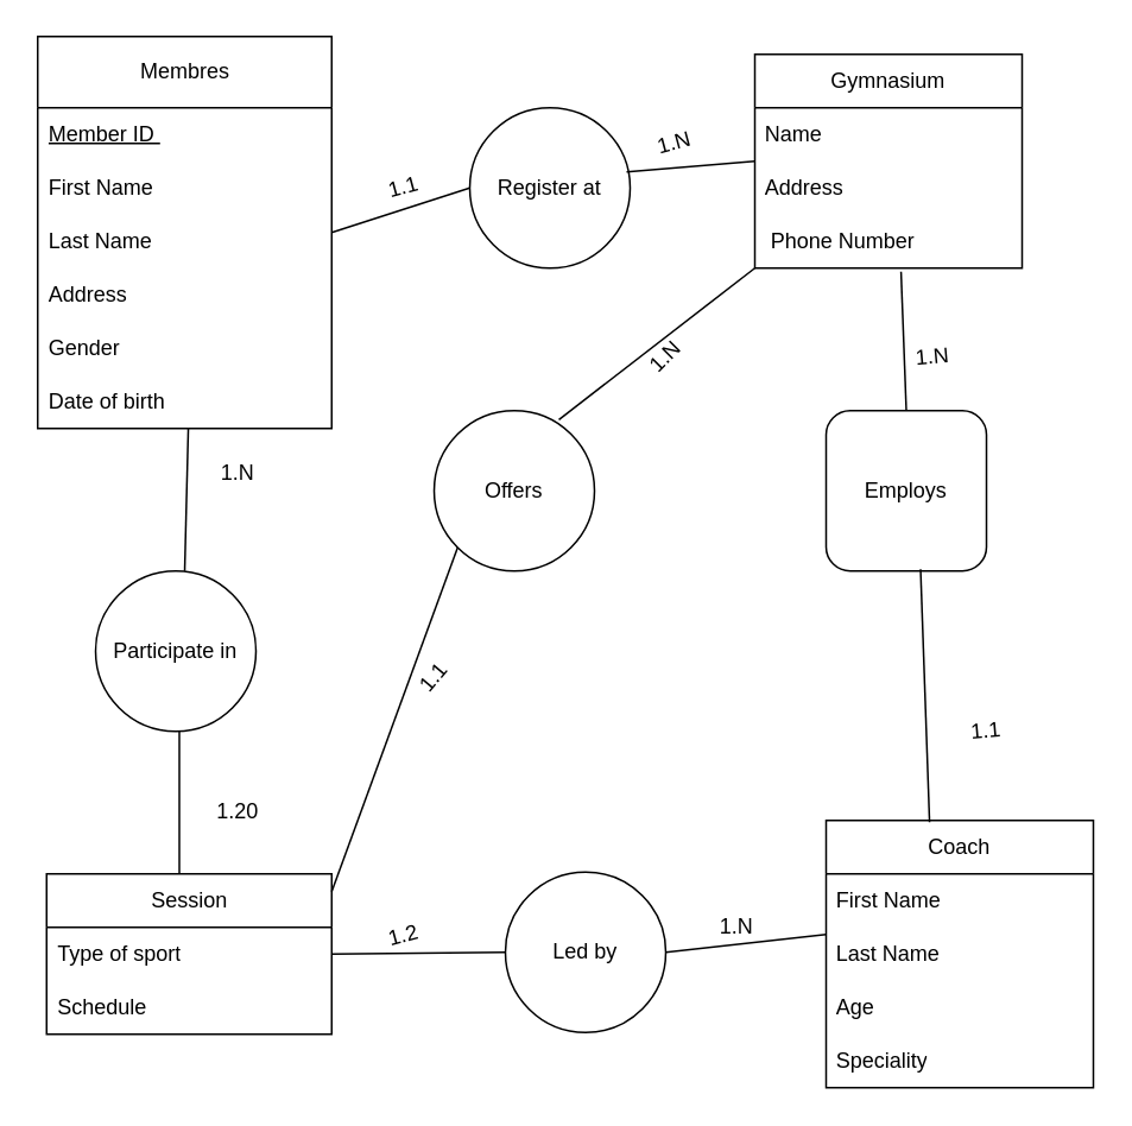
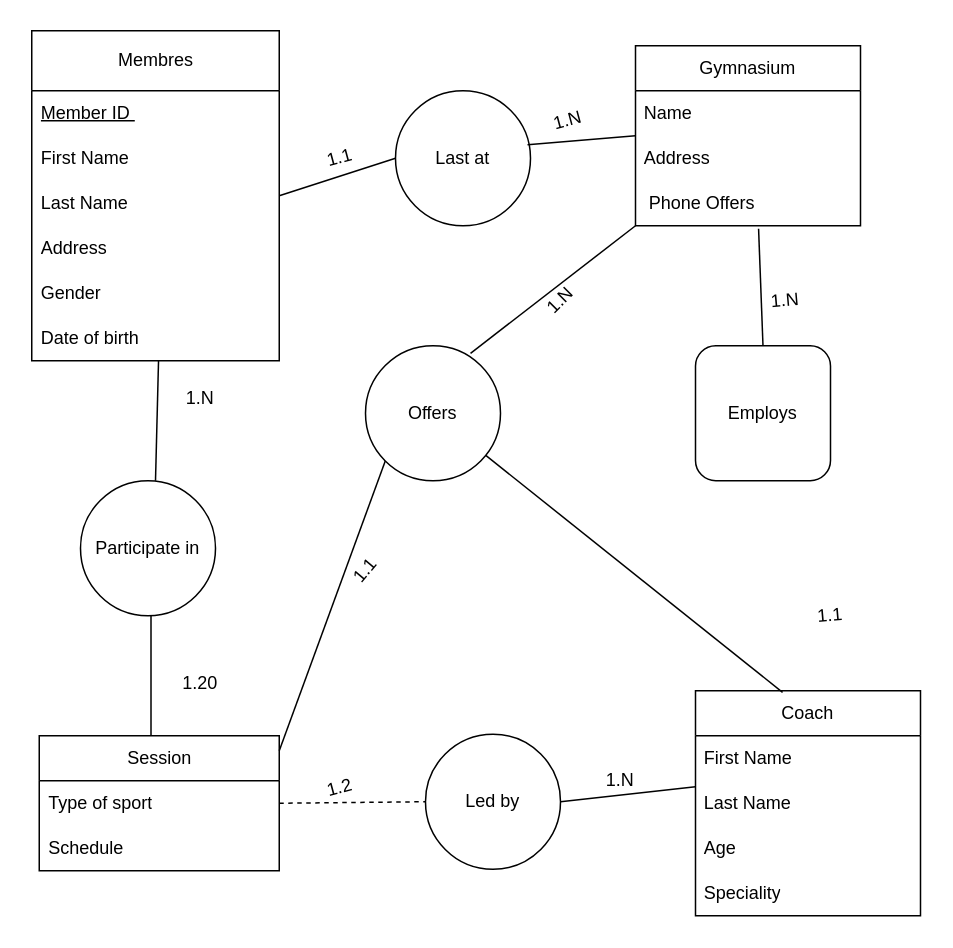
  <mxCell id="0" />
  <mxCell id="1" parent="0" />
  <mxCell id="2" value="Membres" style="swimlane;fontStyle=0;childLayout=stackLayout;horizontal=1;startSize=40;horizontalStack=0;resizeParent=1;resizeParentMax=0;resizeLast=0;collapsible=1;marginBottom=0;whiteSpace=wrap;html=1;direction=east;perimeterSpacing=6;" parent="1" vertex="1"><mxGeometry x="20.5" y="20" width="165" height="220" as="geometry"><mxRectangle x="410" y="81" width="90" height="40" as="alternateBounds" /></mxGeometry></mxCell>
  <mxCell id="3" value="&lt;u&gt;Member ID&amp;nbsp;&lt;/u&gt;" style="text;strokeColor=none;fillColor=none;align=left;verticalAlign=middle;spacingLeft=4;spacingRight=4;overflow=hidden;points=[[0,0.5],[1,0.5]];portConstraint=eastwest;rotatable=0;whiteSpace=wrap;html=1;" vertex="1" parent="2"><mxGeometry y="40" width="165" height="30" as="geometry" /></mxCell>
  <mxCell id="4" value="First Name" style="text;strokeColor=none;fillColor=none;align=left;verticalAlign=middle;spacingLeft=4;spacingRight=4;overflow=hidden;points=[[0,0.5],[1,0.5]];portConstraint=eastwest;rotatable=0;whiteSpace=wrap;html=1;" parent="2" vertex="1"><mxGeometry y="70" width="165" height="30" as="geometry" /></mxCell>
  <mxCell id="5" value="Last Name" style="text;strokeColor=none;fillColor=none;align=left;verticalAlign=middle;spacingLeft=4;spacingRight=4;overflow=hidden;points=[[0,0.5],[1,0.5]];portConstraint=eastwest;rotatable=0;whiteSpace=wrap;html=1;" parent="2" vertex="1"><mxGeometry y="100" width="165" height="30" as="geometry" /></mxCell>
  <mxCell id="6" value="Address" style="text;strokeColor=none;fillColor=none;align=left;verticalAlign=middle;spacingLeft=4;spacingRight=4;overflow=hidden;points=[[0,0.5],[1,0.5]];portConstraint=eastwest;rotatable=0;whiteSpace=wrap;html=1;" parent="2" vertex="1"><mxGeometry y="130" width="165" height="30" as="geometry" /></mxCell>
  <mxCell id="7" value="Gender" style="text;strokeColor=none;fillColor=none;align=left;verticalAlign=middle;spacingLeft=4;spacingRight=4;overflow=hidden;points=[[0,0.5],[1,0.5]];portConstraint=eastwest;rotatable=0;whiteSpace=wrap;html=1;" vertex="1" parent="2"><mxGeometry y="160" width="165" height="30" as="geometry" /></mxCell>
  <mxCell id="8" value="Date of birth" style="text;strokeColor=none;fillColor=none;align=left;verticalAlign=middle;spacingLeft=4;spacingRight=4;overflow=hidden;points=[[0,0.5],[1,0.5]];portConstraint=eastwest;rotatable=0;whiteSpace=wrap;html=1;" vertex="1" parent="2"><mxGeometry y="190" width="165" height="30" as="geometry" /></mxCell>
  <mxCell id="9" value="Gymnasium" style="swimlane;fontStyle=0;childLayout=stackLayout;horizontal=1;startSize=30;horizontalStack=0;resizeParent=1;resizeParentMax=0;resizeLast=0;collapsible=1;marginBottom=0;whiteSpace=wrap;html=1;" parent="1" vertex="1"><mxGeometry x="423" y="30" width="150" height="120" as="geometry"><mxRectangle x="280" y="80" width="100" height="30" as="alternateBounds" /></mxGeometry></mxCell>
  <mxCell id="10" value="Name" style="text;strokeColor=none;fillColor=none;align=left;verticalAlign=middle;spacingLeft=4;spacingRight=4;overflow=hidden;points=[[0,0.5],[1,0.5]];portConstraint=eastwest;rotatable=0;whiteSpace=wrap;html=1;" vertex="1" parent="9"><mxGeometry y="30" width="150" height="30" as="geometry" /></mxCell>
  <mxCell id="11" value="Address" style="text;strokeColor=none;fillColor=none;align=left;verticalAlign=middle;spacingLeft=4;spacingRight=4;overflow=hidden;points=[[0,0.5],[1,0.5]];portConstraint=eastwest;rotatable=0;whiteSpace=wrap;html=1;" parent="9" vertex="1"><mxGeometry y="60" width="150" height="30" as="geometry" /></mxCell>
- <mxCell id="12" value="&amp;nbsp;Phone Number" style="text;strokeColor=none;fillColor=none;align=left;verticalAlign=middle;spacingLeft=4;spacingRight=4;overflow=hidden;points=[[0,0.5],[1,0.5]];portConstraint=eastwest;rotatable=0;whiteSpace=wrap;html=1;" parent="9" vertex="1"><mxGeometry y="90" width="150" height="30" as="geometry" /></mxCell>
+ <mxCell id="12" value="&amp;nbsp;Phone Offers" style="text;strokeColor=none;fillColor=none;align=left;verticalAlign=middle;spacingLeft=4;spacingRight=4;overflow=hidden;points=[[0,0.5],[1,0.5]];portConstraint=eastwest;rotatable=0;whiteSpace=wrap;html=1;" parent="9" vertex="1"><mxGeometry y="90" width="150" height="30" as="geometry" /></mxCell>
  <mxCell id="13" value="Session" style="swimlane;fontStyle=0;childLayout=stackLayout;horizontal=1;startSize=30;horizontalStack=0;resizeParent=1;resizeParentMax=0;resizeLast=0;collapsible=1;marginBottom=0;whiteSpace=wrap;html=1;" vertex="1" parent="1"><mxGeometry x="25.5" y="490" width="160" height="90" as="geometry" /></mxCell>
  <mxCell id="14" value="Type of sport" style="text;strokeColor=none;fillColor=none;align=left;verticalAlign=middle;spacingLeft=4;spacingRight=4;overflow=hidden;points=[[0,0.5],[1,0.5]];portConstraint=eastwest;rotatable=0;whiteSpace=wrap;html=1;" vertex="1" parent="13"><mxGeometry y="30" width="160" height="30" as="geometry" /></mxCell>
  <mxCell id="15" value="Schedule" style="text;strokeColor=none;fillColor=none;align=left;verticalAlign=middle;spacingLeft=4;spacingRight=4;overflow=hidden;points=[[0,0.5],[1,0.5]];portConstraint=eastwest;rotatable=0;whiteSpace=wrap;html=1;" vertex="1" parent="13"><mxGeometry y="60" width="160" height="30" as="geometry" /></mxCell>
  <mxCell id="16" value="Coach" style="swimlane;fontStyle=0;childLayout=stackLayout;horizontal=1;startSize=30;horizontalStack=0;resizeParent=1;resizeParentMax=0;resizeLast=0;collapsible=1;marginBottom=0;whiteSpace=wrap;html=1;" vertex="1" parent="1"><mxGeometry x="463" y="460" width="150" height="150" as="geometry" /></mxCell>
  <mxCell id="17" value="First Name" style="text;strokeColor=none;fillColor=none;align=left;verticalAlign=middle;spacingLeft=4;spacingRight=4;overflow=hidden;points=[[0,0.5],[1,0.5]];portConstraint=eastwest;rotatable=0;whiteSpace=wrap;html=1;" vertex="1" parent="16"><mxGeometry y="30" width="150" height="30" as="geometry" /></mxCell>
  <mxCell id="18" value="Last Name" style="text;strokeColor=none;fillColor=none;align=left;verticalAlign=middle;spacingLeft=4;spacingRight=4;overflow=hidden;points=[[0,0.5],[1,0.5]];portConstraint=eastwest;rotatable=0;whiteSpace=wrap;html=1;" vertex="1" parent="16"><mxGeometry y="60" width="150" height="30" as="geometry" /></mxCell>
  <mxCell id="19" value="Age" style="text;strokeColor=none;fillColor=none;align=left;verticalAlign=middle;spacingLeft=4;spacingRight=4;overflow=hidden;points=[[0,0.5],[1,0.5]];portConstraint=eastwest;rotatable=0;whiteSpace=wrap;html=1;" vertex="1" parent="16"><mxGeometry y="90" width="150" height="30" as="geometry" /></mxCell>
  <mxCell id="20" value="Speciality" style="text;strokeColor=none;fillColor=none;align=left;verticalAlign=middle;spacingLeft=4;spacingRight=4;overflow=hidden;points=[[0,0.5],[1,0.5]];portConstraint=eastwest;rotatable=0;whiteSpace=wrap;html=1;" vertex="1" parent="16"><mxGeometry y="120" width="150" height="30" as="geometry" /></mxCell>
- <mxCell id="21" value="Register at" style="ellipse;whiteSpace=wrap;html=1;aspect=fixed;" vertex="1" parent="1"><mxGeometry x="263" y="60" width="90" height="90" as="geometry" /></mxCell>
+ <mxCell id="21" value="Last at" style="ellipse;whiteSpace=wrap;html=1;aspect=fixed;" vertex="1" parent="1"><mxGeometry x="263" y="60" width="90" height="90" as="geometry" /></mxCell>
  <mxCell id="22" value="" style="endArrow=none;html=1;exitX=0.978;exitY=0.4;exitDx=0;exitDy=0;exitPerimeter=0;" edge="1" parent="1" source="21"><mxGeometry width="50" height="50" relative="1" as="geometry"><mxPoint x="373" y="140" as="sourcePoint" /><mxPoint x="423" y="90" as="targetPoint" /></mxGeometry></mxCell>
  <mxCell id="23" value="" style="endArrow=none;html=1;entryX=0;entryY=0.5;entryDx=0;entryDy=0;" edge="1" parent="1" target="21"><mxGeometry width="50" height="50" relative="1" as="geometry"><mxPoint x="185.5" y="130" as="sourcePoint" /><mxPoint x="235.5" y="80" as="targetPoint" /></mxGeometry></mxCell>
  <mxCell id="24" value="Led by" style="ellipse;whiteSpace=wrap;html=1;aspect=fixed;" vertex="1" parent="1"><mxGeometry x="283" y="489" width="90" height="90" as="geometry" /></mxCell>
- <mxCell id="25" value="" style="endArrow=none;html=1;entryX=0;entryY=0.5;entryDx=0;entryDy=0;exitX=1;exitY=0.5;exitDx=0;exitDy=0;" edge="1" parent="1" source="14" target="24"><mxGeometry width="50" height="50" relative="1" as="geometry"><mxPoint x="185.5" y="375" as="sourcePoint" /><mxPoint x="263" y="350" as="targetPoint" /></mxGeometry></mxCell>
+ <mxCell id="25" value="" style="endArrow=none;html=1;entryX=0;entryY=0.5;entryDx=0;entryDy=0;exitX=1;exitY=0.5;exitDx=0;exitDy=0;dashed=1;" edge="1" parent="1" source="14" target="24"><mxGeometry width="50" height="50" relative="1" as="geometry"><mxPoint x="185.5" y="375" as="sourcePoint" /><mxPoint x="263" y="350" as="targetPoint" /></mxGeometry></mxCell>
  <mxCell id="26" value="" style="endArrow=none;html=1;exitX=1;exitY=0.5;exitDx=0;exitDy=0;entryX=0;entryY=0.133;entryDx=0;entryDy=0;entryPerimeter=0;" edge="1" parent="1" source="24" target="18"><mxGeometry width="50" height="50" relative="1" as="geometry"><mxPoint x="353" y="352.5" as="sourcePoint" /><mxPoint x="423" y="337.5" as="targetPoint" /></mxGeometry></mxCell>
  <mxCell id="27" value="1.20" style="text;html=1;strokeColor=none;fillColor=none;align=center;verticalAlign=middle;whiteSpace=wrap;rounded=0;rotation=0;" vertex="1" parent="1"><mxGeometry x="103" y="440" width="60" height="30" as="geometry" /></mxCell>
  <mxCell id="28" value="1.N" style="text;html=1;strokeColor=none;fillColor=none;align=center;verticalAlign=middle;whiteSpace=wrap;rounded=0;rotation=0;" vertex="1" parent="1"><mxGeometry x="383" y="510" width="60" height="20" as="geometry" /></mxCell>
  <mxCell id="29" value="" style="endArrow=none;html=1;exitX=1;exitY=0.5;exitDx=0;exitDy=0;" edge="1" parent="1"><mxGeometry width="50" height="50" relative="1" as="geometry"><mxPoint x="99.98" y="490" as="sourcePoint" /><mxPoint x="100" y="400" as="targetPoint" /></mxGeometry></mxCell>
  <mxCell id="30" value="Participate in" style="ellipse;whiteSpace=wrap;html=1;aspect=fixed;" vertex="1" parent="1"><mxGeometry x="53" y="320" width="90" height="90" as="geometry" /></mxCell>
  <mxCell id="31" value="" style="endArrow=none;html=1;" edge="1" parent="1"><mxGeometry width="50" height="50" relative="1" as="geometry"><mxPoint x="103" y="320" as="sourcePoint" /><mxPoint x="105.02" y="240" as="targetPoint" /></mxGeometry></mxCell>
  <mxCell id="32" value="1.2" style="text;html=1;strokeColor=none;fillColor=none;align=center;verticalAlign=middle;whiteSpace=wrap;rounded=0;rotation=-15;" vertex="1" parent="1"><mxGeometry x="195.5" y="510" width="60" height="30" as="geometry" /></mxCell>
  <mxCell id="33" value="1.N" style="text;html=1;strokeColor=none;fillColor=none;align=center;verticalAlign=middle;whiteSpace=wrap;rounded=0;rotation=0;" vertex="1" parent="1"><mxGeometry x="103" y="250" width="60" height="30" as="geometry" /></mxCell>
  <mxCell id="34" value="1.1" style="text;html=1;strokeColor=none;fillColor=none;align=center;verticalAlign=middle;whiteSpace=wrap;rounded=0;rotation=-15;" vertex="1" parent="1"><mxGeometry x="195.5" y="90" width="60" height="30" as="geometry" /></mxCell>
  <mxCell id="35" value="1.N" style="text;html=1;strokeColor=none;fillColor=none;align=center;verticalAlign=middle;whiteSpace=wrap;rounded=0;rotation=-5;" vertex="1" parent="1"><mxGeometry x="493" y="190" width="60" height="20" as="geometry" /></mxCell>
  <mxCell id="36" value="" style="endArrow=none;html=1;exitX=0.5;exitY=0;exitDx=0;exitDy=0;entryX=0.547;entryY=1.067;entryDx=0;entryDy=0;entryPerimeter=0;" edge="1" parent="1" source="37" target="12"><mxGeometry width="50" height="50" relative="1" as="geometry"><mxPoint x="483" y="230" as="sourcePoint" /><mxPoint x="485.02" y="150" as="targetPoint" /></mxGeometry></mxCell>
  <mxCell id="37" value="Employs" style="whiteSpace=wrap;html=1;aspect=fixed;rounded=1;" vertex="1" parent="1"><mxGeometry x="463" y="230" width="90" height="90" as="geometry" /></mxCell>
- <mxCell id="38" value="" style="endArrow=none;html=1;entryX=0.589;entryY=0.989;entryDx=0;entryDy=0;entryPerimeter=0;exitX=0.387;exitY=0.007;exitDx=0;exitDy=0;exitPerimeter=0;" edge="1" parent="1" source="16" target="37"><mxGeometry width="50" height="50" relative="1" as="geometry"><mxPoint x="486.99" y="400" as="sourcePoint" /><mxPoint x="489.01" y="320" as="targetPoint" /></mxGeometry></mxCell>
+ <mxCell id="38" value="" style="endArrow=none;html=1;exitX=0.387;exitY=0.007;exitDx=0;exitDy=0;exitPerimeter=0;" edge="1" parent="1" source="16" target="41"><mxGeometry width="50" height="50" relative="1" as="geometry"><mxPoint x="486.99" y="400" as="sourcePoint" /><mxPoint x="489.01" y="320" as="targetPoint" /></mxGeometry></mxCell>
  <mxCell id="39" value="1.N" style="text;html=1;strokeColor=none;fillColor=none;align=center;verticalAlign=middle;whiteSpace=wrap;rounded=0;rotation=-15;" vertex="1" parent="1"><mxGeometry x="348" y="70" width="60" height="20" as="geometry" /></mxCell>
  <mxCell id="40" value="1.1" style="text;html=1;strokeColor=none;fillColor=none;align=center;verticalAlign=middle;whiteSpace=wrap;rounded=0;rotation=-5;" vertex="1" parent="1"><mxGeometry x="523" y="400" width="60" height="20" as="geometry" /></mxCell>
  <mxCell id="41" value="Offers" style="ellipse;whiteSpace=wrap;html=1;aspect=fixed;" vertex="1" parent="1"><mxGeometry x="243" y="230" width="90" height="90" as="geometry" /></mxCell>
  <mxCell id="42" value="" style="endArrow=none;html=1;entryX=0;entryY=1;entryDx=0;entryDy=0;" edge="1" parent="1" target="41"><mxGeometry width="50" height="50" relative="1" as="geometry"><mxPoint x="185.504" y="500" as="sourcePoint" /><mxPoint x="171.15" y="359.01" as="targetPoint" /></mxGeometry></mxCell>
  <mxCell id="43" value="" style="endArrow=none;html=1;entryX=0.589;entryY=0.989;entryDx=0;entryDy=0;entryPerimeter=0;exitX=0.778;exitY=0.056;exitDx=0;exitDy=0;exitPerimeter=0;" edge="1" parent="1" source="41"><mxGeometry width="50" height="50" relative="1" as="geometry"><mxPoint x="437.354" y="290.99" as="sourcePoint" /><mxPoint x="423" y="150" as="targetPoint" /></mxGeometry></mxCell>
  <mxCell id="44" value="1.N" style="text;html=1;strokeColor=none;fillColor=none;align=center;verticalAlign=middle;whiteSpace=wrap;rounded=0;rotation=-45;" vertex="1" parent="1"><mxGeometry x="343" y="190" width="60" height="20" as="geometry" /></mxCell>
  <mxCell id="45" value="1.1" style="text;html=1;strokeColor=none;fillColor=none;align=center;verticalAlign=middle;whiteSpace=wrap;rounded=0;rotation=-50;" vertex="1" parent="1"><mxGeometry x="213" y="370" width="60" height="20" as="geometry" /></mxCell>
